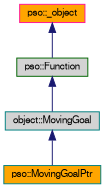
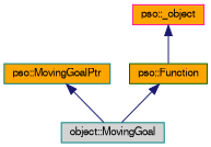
  digraph {
    node [color=teal fillcolor=orange fontname=FreeSans fontsize=10 shape=record style=filled]
    edge [color=midnightblue dir=back fontname=FreeSans fontsize=10 labelfontname=FreeSans labelfontsize=10 style=solid]
    n1 [fontcolor=black height=0.2 label="pso::MovingGoalPtr" width=0.4]
    n2 [fillcolor=lightgrey height=0.2 label="object::MovingGoal" width=0.4]
-   n3 [color=darkgreen fillcolor=lightgrey height=0.2 label="pso::Function" width=0.4]
+   n3 [color=darkgreen height=0.2 label="pso::Function" width=0.4]
    n4 [color=deeppink height=0.2 label="pso::_object" width=0.4]
-   n2 -> n1
+   n1 -> n2
    n3 -> n2
    n4 -> n3
  }
